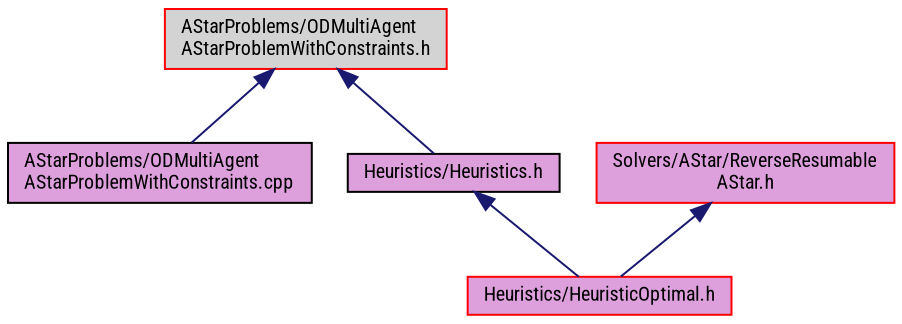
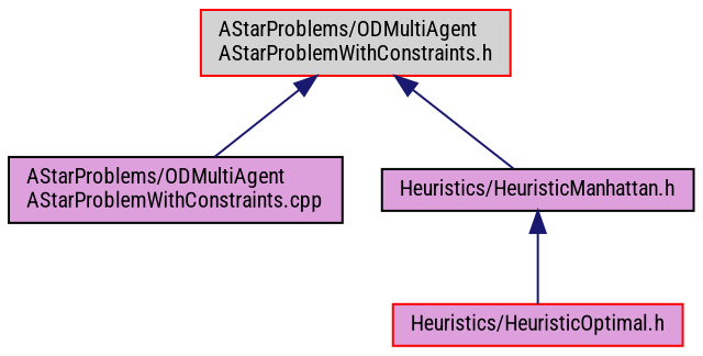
  digraph {
    fontname="Roboto Condensed"
    node [color=red fillcolor=plum fontname="Roboto Condensed" fontsize=10 shape=record style=filled]
    edge [color=midnightblue dir=back fontname="Roboto Condensed" fontsize=10 labelfontname=Helvetica labelfontsize=10 style=solid]
    n1 [fillcolor=lightgrey fontcolor=black height=0.2 label="AStarProblems/ODMultiAgent\lAStarProblemWithConstraints.h" width=0.4]
    n2 [color=black height=0.2 label="AStarProblems/ODMultiAgent\lAStarProblemWithConstraints.cpp" width=0.4]
-   n3 [color=black height=0.2 label="Heuristics/Heuristics.h" width=0.4]
+   n3 [color=black height=0.2 label="Heuristics/HeuristicManhattan.h" width=0.4]
    n4 [height=0.2 label="Heuristics/HeuristicOptimal.h" width=0.4]
-   n5 [height=0.2 label="Solvers/AStar/ReverseResumable\lAStar.h" width=0.4]
    n1 -> n2
    n1 -> n3
    n3 -> n4
-   n5 -> n4
  }
